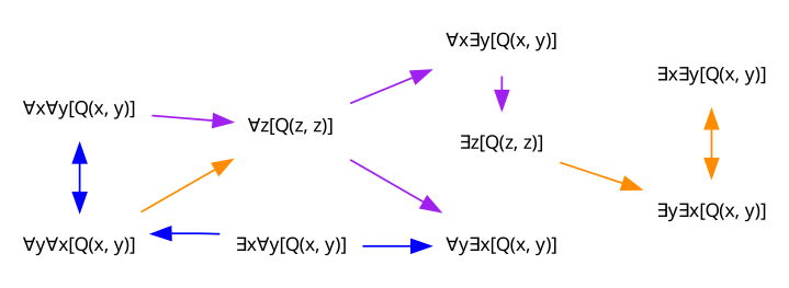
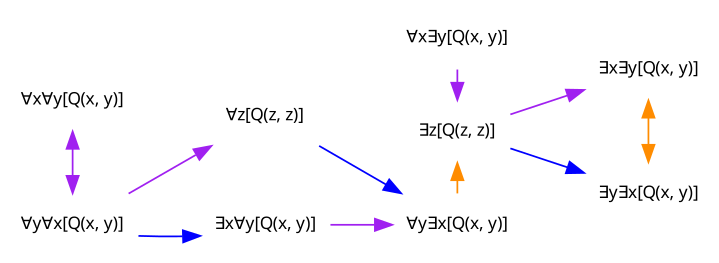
  digraph {
    clusterrank=global
    compound=true
    fontname=Consola
    fontsize=10
    newrank=true
    rankdir=LR
    splines=line
    node [color=red fontname=Consola fontsize=10 shape=plaintext]
    edge [color=purple fontname=Consola fontsize=10]
    n1 [color=teal label="∀x∀y[Q(x, y)]"]
    n2 [label="∀y∀x[Q(x, y)]"]
    n3 [label="∀z[Q(z, z)]"]
    n4 [label="∃x∀y[Q(x, y)]"]
    n5 [label="∀x∃y[Q(x, y)]"]
    n6 [label="∃z[Q(z, z)]"]
    n7 [label="∀y∃x[Q(x, y)]"]
    n8 [label="∃x∃y[Q(x, y)]"]
    n9 [label="∃y∃x[Q(x, y)]"]
    subgraph sub_1 {
      rank=same
      n1
      n2
    }
    subgraph sub_2 {
      rank=same
      n3
      n4
    }
    subgraph sub_3 {
      rank=same
      n5
      n6
      n7
    }
    subgraph sub_4 {
      rank=same
      n8
      n9
    }
-   n1 -> n2 [color=blue dir=both minlen=2]
-   n1 -> n3
-   n2 -> n3 [color=darkorange]
-   n4 -> n2 [color=blue]
-   n3 -> n5
-   n3 -> n7
-   n4 -> n7 [color=blue]
+   n1 -> n2 [dir=both minlen=2]
+   n2 -> n3
+   n2 -> n4 [color=blue]
+   n3 -> n7 [color=blue]
+   n4 -> n7
    n5 -> n6
-   n6 -> n9 [color=darkorange]
+   n6 -> n7 [color=darkorange dir=back]
+   n6 -> n8
+   n6 -> n9 [color=blue]
    n8 -> n9 [color=darkorange dir=both minlen=2]
  }
